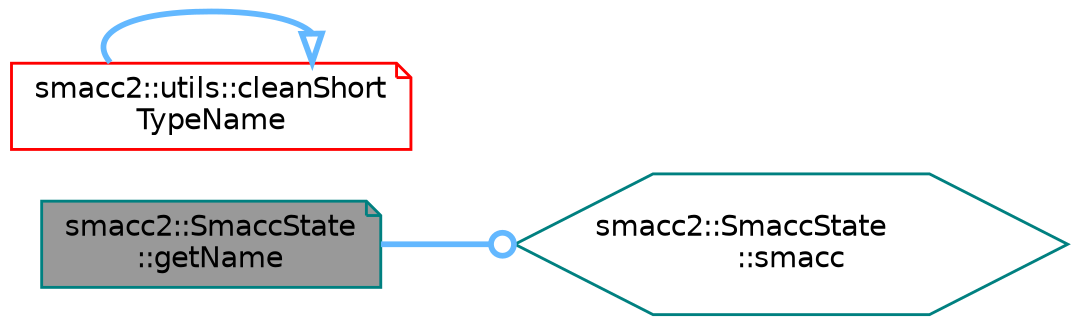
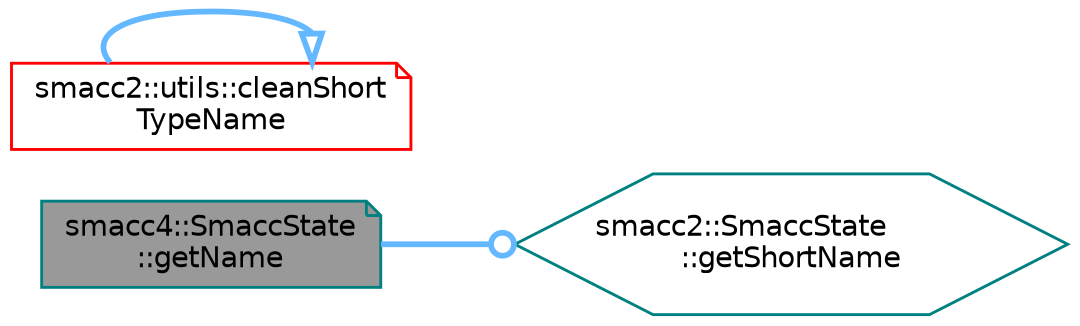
  digraph {
    rankdir=LR
    node [color=teal fillcolor=white fontname=Helvetica fontsize=10 shape=note style=filled]
    edge [color=steelblue1 fontname=Helvetica fontsize=10 labelfontname=Helvetica labelfontsize=10 style=bold]
-   n1 [fillcolor=grey60 fontcolor=black height=0.2 label="smacc2::SmaccState\l::getName" width=0.4]
-   n2 [height=0.2 label="smacc2::SmaccState\l::smacc" shape=hexagon width=0.4]
+   n1 [fillcolor=grey60 fontcolor=black height=0.2 label="smacc4::SmaccState\l::getName" width=0.4]
+   n2 [height=0.2 label="smacc2::SmaccState\l::getShortName" shape=hexagon width=0.4]
    n3 [color=red height=0.2 label="smacc2::utils::cleanShort\lTypeName" width=0.4]
    n1 -> n2 [arrowhead=odot]
    n3 -> n3 [arrowhead=onormal]
  }
